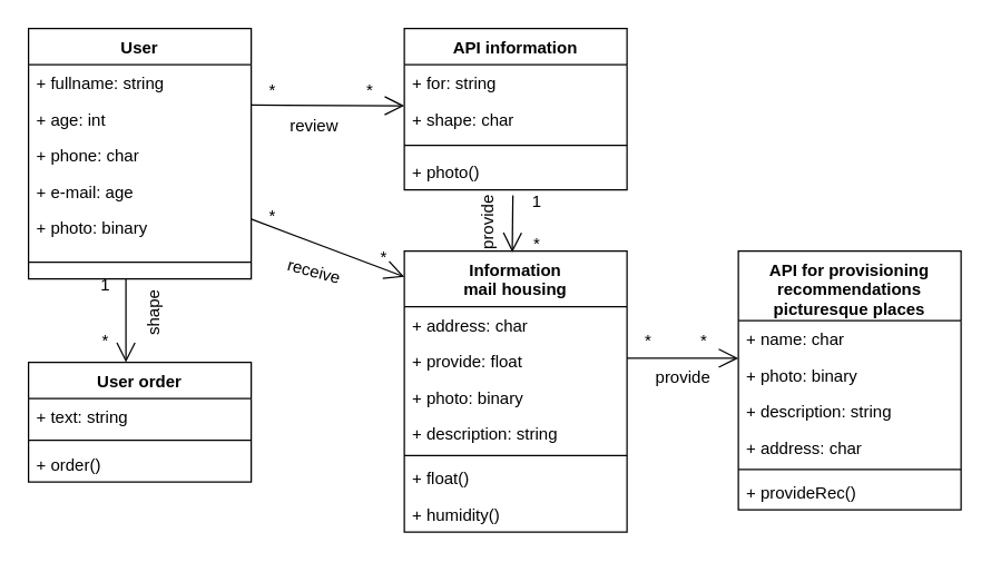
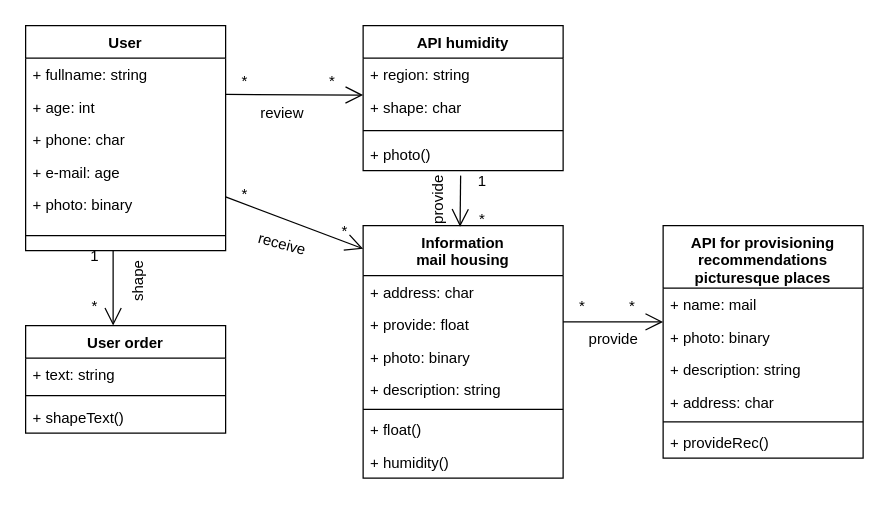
  <mxCell id="0" />
  <mxCell id="1" parent="0" />
  <mxCell id="2" value="User" style="swimlane;fontStyle=1;align=center;verticalAlign=top;childLayout=stackLayout;horizontal=1;startSize=26;horizontalStack=0;resizeParent=1;resizeParentMax=0;resizeLast=0;collapsible=1;marginBottom=0;" vertex="1" parent="1"><mxGeometry x="20" y="20" width="160" height="180" as="geometry" /></mxCell>
  <mxCell id="3" value="+ fullname: string" style="text;strokeColor=none;fillColor=none;align=left;verticalAlign=top;spacingLeft=4;spacingRight=4;overflow=hidden;rotatable=0;points=[[0,0.5],[1,0.5]];portConstraint=eastwest;" vertex="1" parent="2"><mxGeometry y="26" width="160" height="26" as="geometry" /></mxCell>
  <mxCell id="4" value="+ age: int" style="text;strokeColor=none;fillColor=none;align=left;verticalAlign=top;spacingLeft=4;spacingRight=4;overflow=hidden;rotatable=0;points=[[0,0.5],[1,0.5]];portConstraint=eastwest;" vertex="1" parent="2"><mxGeometry y="52" width="160" height="26" as="geometry" /></mxCell>
  <mxCell id="5" value="+ phone: char" style="text;strokeColor=none;fillColor=none;align=left;verticalAlign=top;spacingLeft=4;spacingRight=4;overflow=hidden;rotatable=0;points=[[0,0.5],[1,0.5]];portConstraint=eastwest;" vertex="1" parent="2"><mxGeometry y="78" width="160" height="26" as="geometry" /></mxCell>
  <mxCell id="6" value="+ e-mail: age" style="text;strokeColor=none;fillColor=none;align=left;verticalAlign=top;spacingLeft=4;spacingRight=4;overflow=hidden;rotatable=0;points=[[0,0.5],[1,0.5]];portConstraint=eastwest;" vertex="1" parent="2"><mxGeometry y="104" width="160" height="26" as="geometry" /></mxCell>
  <mxCell id="7" value="+ photo: binary" style="text;strokeColor=none;fillColor=none;align=left;verticalAlign=top;spacingLeft=4;spacingRight=4;overflow=hidden;rotatable=0;points=[[0,0.5],[1,0.5]];portConstraint=eastwest;" vertex="1" parent="2"><mxGeometry y="130" width="160" height="26" as="geometry" /></mxCell>
  <mxCell id="8" value="" style="line;strokeWidth=1;fillColor=none;align=left;verticalAlign=middle;spacingTop=-1;spacingLeft=3;spacingRight=3;rotatable=0;labelPosition=right;points=[];portConstraint=eastwest;strokeColor=inherit;" vertex="1" parent="2"><mxGeometry y="156" width="160" height="24" as="geometry" /></mxCell>
  <mxCell id="9" value="User order" style="swimlane;fontStyle=1;align=center;verticalAlign=top;childLayout=stackLayout;horizontal=1;startSize=26;horizontalStack=0;resizeParent=1;resizeParentMax=0;resizeLast=0;collapsible=1;marginBottom=0;" vertex="1" parent="1"><mxGeometry x="20" y="260" width="160" height="86" as="geometry" /></mxCell>
  <mxCell id="10" value="+ text: string" style="text;strokeColor=none;fillColor=none;align=left;verticalAlign=top;spacingLeft=4;spacingRight=4;overflow=hidden;rotatable=0;points=[[0,0.5],[1,0.5]];portConstraint=eastwest;" vertex="1" parent="9"><mxGeometry y="26" width="160" height="26" as="geometry" /></mxCell>
  <mxCell id="11" value="" style="line;strokeWidth=1;fillColor=none;align=left;verticalAlign=middle;spacingTop=-1;spacingLeft=3;spacingRight=3;rotatable=0;labelPosition=right;points=[];portConstraint=eastwest;strokeColor=inherit;" vertex="1" parent="9"><mxGeometry y="52" width="160" height="8" as="geometry" /></mxCell>
- <mxCell id="12" value="+ order()" style="text;strokeColor=none;fillColor=none;align=left;verticalAlign=top;spacingLeft=4;spacingRight=4;overflow=hidden;rotatable=0;points=[[0,0.5],[1,0.5]];portConstraint=eastwest;" vertex="1" parent="9"><mxGeometry y="60" width="160" height="26" as="geometry" /></mxCell>
+ <mxCell id="12" value="+ shapeText()" style="text;strokeColor=none;fillColor=none;align=left;verticalAlign=top;spacingLeft=4;spacingRight=4;overflow=hidden;rotatable=0;points=[[0,0.5],[1,0.5]];portConstraint=eastwest;" vertex="1" parent="9"><mxGeometry y="60" width="160" height="26" as="geometry" /></mxCell>
  <mxCell id="13" value="" style="endArrow=none;html=1;startSize=12;startArrow=open;startFill=0;" edge="1" parent="1"><mxGeometry relative="1" as="geometry"><mxPoint x="90" y="260" as="sourcePoint" /><mxPoint x="90" y="200" as="targetPoint" /><Array as="points" /></mxGeometry></mxCell>
  <mxCell id="14" value="1" style="text;html=1;align=center;verticalAlign=middle;resizable=0;points=[];autosize=1;strokeColor=none;fillColor=none;" vertex="1" parent="1"><mxGeometry x="60" y="190" width="30" height="30" as="geometry" /></mxCell>
  <mxCell id="15" value="*" style="text;html=1;align=center;verticalAlign=middle;resizable=0;points=[];autosize=1;strokeColor=none;fillColor=none;" vertex="1" parent="1"><mxGeometry x="60" y="230" width="30" height="30" as="geometry" /></mxCell>
  <mxCell id="16" value="shape" style="text;html=1;align=center;verticalAlign=middle;resizable=0;points=[];autosize=1;strokeColor=none;fillColor=none;rotation=-90;" vertex="1" parent="1"><mxGeometry x="80" y="210" width="60" height="30" as="geometry" /></mxCell>
- <mxCell id="17" value="API information" style="swimlane;fontStyle=1;align=center;verticalAlign=top;childLayout=stackLayout;horizontal=1;startSize=26;horizontalStack=0;resizeParent=1;resizeParentMax=0;resizeLast=0;collapsible=1;marginBottom=0;" vertex="1" parent="1"><mxGeometry x="290" y="20" width="160" height="116" as="geometry" /></mxCell>
- <mxCell id="18" value="+ for: string" style="text;strokeColor=none;fillColor=none;align=left;verticalAlign=top;spacingLeft=4;spacingRight=4;overflow=hidden;rotatable=0;points=[[0,0.5],[1,0.5]];portConstraint=eastwest;" vertex="1" parent="17"><mxGeometry y="26" width="160" height="26" as="geometry" /></mxCell>
+ <mxCell id="17" value="API humidity" style="swimlane;fontStyle=1;align=center;verticalAlign=top;childLayout=stackLayout;horizontal=1;startSize=26;horizontalStack=0;resizeParent=1;resizeParentMax=0;resizeLast=0;collapsible=1;marginBottom=0;" vertex="1" parent="1"><mxGeometry x="290" y="20" width="160" height="116" as="geometry" /></mxCell>
+ <mxCell id="18" value="+ region: string" style="text;strokeColor=none;fillColor=none;align=left;verticalAlign=top;spacingLeft=4;spacingRight=4;overflow=hidden;rotatable=0;points=[[0,0.5],[1,0.5]];portConstraint=eastwest;" vertex="1" parent="17"><mxGeometry y="26" width="160" height="26" as="geometry" /></mxCell>
  <mxCell id="19" value="+ shape: char" style="text;strokeColor=none;fillColor=none;align=left;verticalAlign=top;spacingLeft=4;spacingRight=4;overflow=hidden;rotatable=0;points=[[0,0.5],[1,0.5]];portConstraint=eastwest;" vertex="1" parent="17"><mxGeometry y="52" width="160" height="26" as="geometry" /></mxCell>
  <mxCell id="20" value="" style="line;strokeWidth=1;fillColor=none;align=left;verticalAlign=middle;spacingTop=-1;spacingLeft=3;spacingRight=3;rotatable=0;labelPosition=right;points=[];portConstraint=eastwest;strokeColor=inherit;" vertex="1" parent="17"><mxGeometry y="78" width="160" height="12" as="geometry" /></mxCell>
  <mxCell id="21" value="+ photo()" style="text;strokeColor=none;fillColor=none;align=left;verticalAlign=top;spacingLeft=4;spacingRight=4;overflow=hidden;rotatable=0;points=[[0,0.5],[1,0.5]];portConstraint=eastwest;" vertex="1" parent="17"><mxGeometry y="90" width="160" height="26" as="geometry" /></mxCell>
  <mxCell id="22" value="" style="endArrow=none;html=1;startSize=12;startArrow=open;startFill=0;exitX=0;exitY=-0.131;exitDx=0;exitDy=0;exitPerimeter=0;" edge="1" parent="1"><mxGeometry relative="1" as="geometry"><mxPoint x="290" y="75.594" as="sourcePoint" /><mxPoint x="180" y="75" as="targetPoint" /><Array as="points" /></mxGeometry></mxCell>
  <mxCell id="23" value="*" style="text;html=1;align=center;verticalAlign=middle;resizable=0;points=[];autosize=1;strokeColor=none;fillColor=none;" vertex="1" parent="1"><mxGeometry x="180" y="50" width="30" height="30" as="geometry" /></mxCell>
  <mxCell id="24" value="*" style="text;html=1;align=center;verticalAlign=middle;resizable=0;points=[];autosize=1;strokeColor=none;fillColor=none;" vertex="1" parent="1"><mxGeometry x="250" y="50" width="30" height="30" as="geometry" /></mxCell>
  <mxCell id="25" value="review" style="text;html=1;align=center;verticalAlign=middle;resizable=0;points=[];autosize=1;strokeColor=none;fillColor=none;" vertex="1" parent="1"><mxGeometry x="195" y="75" width="60" height="30" as="geometry" /></mxCell>
  <mxCell id="26" value="Information&#10;mail housing" style="swimlane;fontStyle=1;align=center;verticalAlign=top;childLayout=stackLayout;horizontal=1;startSize=40;horizontalStack=0;resizeParent=1;resizeParentMax=0;resizeLast=0;collapsible=1;marginBottom=0;" vertex="1" parent="1"><mxGeometry x="290" y="180" width="160" height="202" as="geometry" /></mxCell>
  <mxCell id="27" value="+ address: char" style="text;strokeColor=none;fillColor=none;align=left;verticalAlign=top;spacingLeft=4;spacingRight=4;overflow=hidden;rotatable=0;points=[[0,0.5],[1,0.5]];portConstraint=eastwest;" vertex="1" parent="26"><mxGeometry y="40" width="160" height="26" as="geometry" /></mxCell>
  <mxCell id="28" value="+ provide: float" style="text;strokeColor=none;fillColor=none;align=left;verticalAlign=top;spacingLeft=4;spacingRight=4;overflow=hidden;rotatable=0;points=[[0,0.5],[1,0.5]];portConstraint=eastwest;" vertex="1" parent="26"><mxGeometry y="66" width="160" height="26" as="geometry" /></mxCell>
  <mxCell id="29" value="+ photo: binary" style="text;strokeColor=none;fillColor=none;align=left;verticalAlign=top;spacingLeft=4;spacingRight=4;overflow=hidden;rotatable=0;points=[[0,0.5],[1,0.5]];portConstraint=eastwest;" vertex="1" parent="26"><mxGeometry y="92" width="160" height="26" as="geometry" /></mxCell>
  <mxCell id="30" value="+ description: string" style="text;strokeColor=none;fillColor=none;align=left;verticalAlign=top;spacingLeft=4;spacingRight=4;overflow=hidden;rotatable=0;points=[[0,0.5],[1,0.5]];portConstraint=eastwest;" vertex="1" parent="26"><mxGeometry y="118" width="160" height="26" as="geometry" /></mxCell>
  <mxCell id="31" value="" style="line;strokeWidth=1;fillColor=none;align=left;verticalAlign=middle;spacingTop=-1;spacingLeft=3;spacingRight=3;rotatable=0;labelPosition=right;points=[];portConstraint=eastwest;strokeColor=inherit;" vertex="1" parent="26"><mxGeometry y="144" width="160" height="6" as="geometry" /></mxCell>
  <mxCell id="32" value="+ float()" style="text;strokeColor=none;fillColor=none;align=left;verticalAlign=top;spacingLeft=4;spacingRight=4;overflow=hidden;rotatable=0;points=[[0,0.5],[1,0.5]];portConstraint=eastwest;" vertex="1" parent="26"><mxGeometry y="150" width="160" height="26" as="geometry" /></mxCell>
  <mxCell id="33" value="+ humidity()" style="text;strokeColor=none;fillColor=none;align=left;verticalAlign=top;spacingLeft=4;spacingRight=4;overflow=hidden;rotatable=0;points=[[0,0.5],[1,0.5]];portConstraint=eastwest;" vertex="1" parent="26"><mxGeometry y="176" width="160" height="26" as="geometry" /></mxCell>
  <mxCell id="34" value="" style="endArrow=none;html=1;startSize=12;startArrow=open;startFill=0;exitX=0.554;exitY=0.006;exitDx=0;exitDy=0;exitPerimeter=0;" edge="1" parent="1"><mxGeometry relative="1" as="geometry"><mxPoint x="367.56" y="180.924" as="sourcePoint" /><mxPoint x="368" y="140" as="targetPoint" /><Array as="points" /></mxGeometry></mxCell>
  <mxCell id="35" value="*" style="text;html=1;align=center;verticalAlign=middle;resizable=0;points=[];autosize=1;strokeColor=none;fillColor=none;" vertex="1" parent="1"><mxGeometry x="370" y="160" width="30" height="30" as="geometry" /></mxCell>
  <mxCell id="36" value="1" style="text;html=1;align=center;verticalAlign=middle;resizable=0;points=[];autosize=1;strokeColor=none;fillColor=none;" vertex="1" parent="1"><mxGeometry x="370" y="130" width="30" height="30" as="geometry" /></mxCell>
  <mxCell id="37" value="provide" style="text;html=1;align=center;verticalAlign=middle;resizable=0;points=[];autosize=1;strokeColor=none;fillColor=none;rotation=-90;" vertex="1" parent="1"><mxGeometry x="320" y="145" width="60" height="30" as="geometry" /></mxCell>
  <mxCell id="38" value="" style="endArrow=none;html=1;startSize=12;startArrow=open;startFill=0;entryX=1;entryY=0.5;entryDx=0;entryDy=0;exitX=0;exitY=0.25;exitDx=0;exitDy=0;" edge="1" parent="1"><mxGeometry relative="1" as="geometry"><mxPoint x="290" y="198.5" as="sourcePoint" /><mxPoint x="180" y="157" as="targetPoint" /><Array as="points" /></mxGeometry></mxCell>
  <mxCell id="39" value="*" style="text;html=1;align=center;verticalAlign=middle;resizable=0;points=[];autosize=1;strokeColor=none;fillColor=none;" vertex="1" parent="1"><mxGeometry x="180" y="140" width="30" height="30" as="geometry" /></mxCell>
  <mxCell id="40" value="*" style="text;html=1;align=center;verticalAlign=middle;resizable=0;points=[];autosize=1;strokeColor=none;fillColor=none;" vertex="1" parent="1"><mxGeometry x="260" y="170" width="30" height="30" as="geometry" /></mxCell>
  <mxCell id="41" value="receive" style="text;html=1;align=center;verticalAlign=middle;resizable=0;points=[];autosize=1;strokeColor=none;fillColor=none;rotation=15;" vertex="1" parent="1"><mxGeometry x="195" y="180" width="60" height="30" as="geometry" /></mxCell>
  <mxCell id="42" value="API for provisioning&#10;recommendations&#10;picturesque places" style="swimlane;fontStyle=1;align=center;verticalAlign=top;childLayout=stackLayout;horizontal=1;startSize=50;horizontalStack=0;resizeParent=1;resizeParentMax=0;resizeLast=0;collapsible=1;marginBottom=0;" vertex="1" parent="1"><mxGeometry x="530" y="180" width="160" height="186" as="geometry" /></mxCell>
- <mxCell id="43" value="+ name: char" style="text;strokeColor=none;fillColor=none;align=left;verticalAlign=top;spacingLeft=4;spacingRight=4;overflow=hidden;rotatable=0;points=[[0,0.5],[1,0.5]];portConstraint=eastwest;" vertex="1" parent="42"><mxGeometry y="50" width="160" height="26" as="geometry" /></mxCell>
+ <mxCell id="43" value="+ name: mail" style="text;strokeColor=none;fillColor=none;align=left;verticalAlign=top;spacingLeft=4;spacingRight=4;overflow=hidden;rotatable=0;points=[[0,0.5],[1,0.5]];portConstraint=eastwest;" vertex="1" parent="42"><mxGeometry y="50" width="160" height="26" as="geometry" /></mxCell>
  <mxCell id="44" value="+ photo: binary" style="text;strokeColor=none;fillColor=none;align=left;verticalAlign=top;spacingLeft=4;spacingRight=4;overflow=hidden;rotatable=0;points=[[0,0.5],[1,0.5]];portConstraint=eastwest;" vertex="1" parent="42"><mxGeometry y="76" width="160" height="26" as="geometry" /></mxCell>
  <mxCell id="45" value="+ description: string" style="text;strokeColor=none;fillColor=none;align=left;verticalAlign=top;spacingLeft=4;spacingRight=4;overflow=hidden;rotatable=0;points=[[0,0.5],[1,0.5]];portConstraint=eastwest;" vertex="1" parent="42"><mxGeometry y="102" width="160" height="26" as="geometry" /></mxCell>
  <mxCell id="46" value="+ address: char" style="text;strokeColor=none;fillColor=none;align=left;verticalAlign=top;spacingLeft=4;spacingRight=4;overflow=hidden;rotatable=0;points=[[0,0.5],[1,0.5]];portConstraint=eastwest;" vertex="1" parent="42"><mxGeometry y="128" width="160" height="26" as="geometry" /></mxCell>
  <mxCell id="47" value="" style="line;strokeWidth=1;fillColor=none;align=left;verticalAlign=middle;spacingTop=-1;spacingLeft=3;spacingRight=3;rotatable=0;labelPosition=right;points=[];portConstraint=eastwest;strokeColor=inherit;" vertex="1" parent="42"><mxGeometry y="154" width="160" height="6" as="geometry" /></mxCell>
  <mxCell id="48" value="+ provideRec()" style="text;strokeColor=none;fillColor=none;align=left;verticalAlign=top;spacingLeft=4;spacingRight=4;overflow=hidden;rotatable=0;points=[[0,0.5],[1,0.5]];portConstraint=eastwest;" vertex="1" parent="42"><mxGeometry y="160" width="160" height="26" as="geometry" /></mxCell>
  <mxCell id="49" value="" style="endArrow=none;html=1;startSize=12;startArrow=open;startFill=0;entryX=1;entryY=0.5;entryDx=0;entryDy=0;exitX=0;exitY=0.5;exitDx=0;exitDy=0;" edge="1" parent="1"><mxGeometry relative="1" as="geometry"><mxPoint x="530" y="257" as="sourcePoint" /><mxPoint x="450" y="257" as="targetPoint" /><Array as="points" /></mxGeometry></mxCell>
  <mxCell id="50" value="*" style="text;html=1;align=center;verticalAlign=middle;resizable=0;points=[];autosize=1;strokeColor=none;fillColor=none;" vertex="1" parent="1"><mxGeometry x="450" y="230" width="30" height="30" as="geometry" /></mxCell>
  <mxCell id="51" value="*" style="text;html=1;align=center;verticalAlign=middle;resizable=0;points=[];autosize=1;strokeColor=none;fillColor=none;" vertex="1" parent="1"><mxGeometry x="490" y="230" width="30" height="30" as="geometry" /></mxCell>
  <mxCell id="52" value="provide" style="text;html=1;align=center;verticalAlign=middle;resizable=0;points=[];autosize=1;strokeColor=none;fillColor=none;" vertex="1" parent="1"><mxGeometry x="460" y="256" width="60" height="30" as="geometry" /></mxCell>
